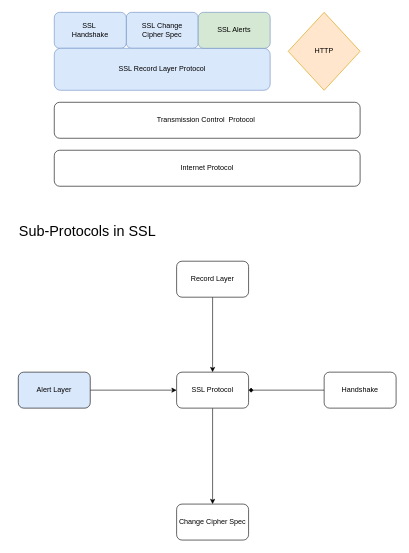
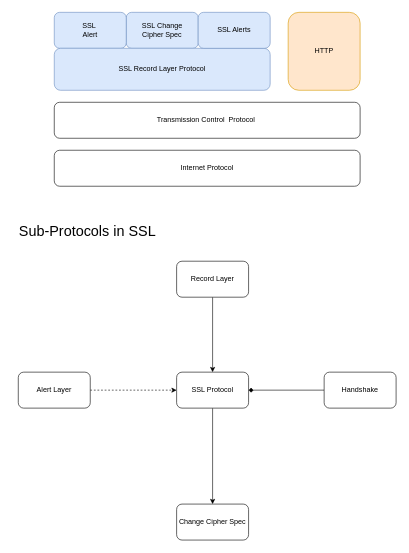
  <mxCell id="0" />
  <mxCell id="1" parent="0" />
  <mxCell id="2" value="SSL Change&lt;div&gt;Cipher Spec&lt;/div&gt;" style="rounded=1;whiteSpace=wrap;html=1;fillColor=#dae8fc;strokeColor=#6c8ebf;" parent="1" vertex="1"><mxGeometry x="210" y="20" width="120" height="60" as="geometry" /></mxCell>
- <mxCell id="3" value="SSL&amp;nbsp;&lt;div&gt;Handshake&lt;/div&gt;" style="rounded=1;whiteSpace=wrap;html=1;fillColor=#dae8fc;strokeColor=#6c8ebf;" parent="1" vertex="1"><mxGeometry x="90" y="20" width="120" height="60" as="geometry" /></mxCell>
+ <mxCell id="3" value="SSL&amp;nbsp;&lt;div&gt;Alert&lt;/div&gt;" style="rounded=1;whiteSpace=wrap;html=1;fillColor=#dae8fc;strokeColor=#6c8ebf;" parent="1" vertex="1"><mxGeometry x="90" y="20" width="120" height="60" as="geometry" /></mxCell>
  <mxCell id="4" value="SSL Record Layer Protocol" style="rounded=1;whiteSpace=wrap;html=1;fillColor=#dae8fc;strokeColor=#6c8ebf;" parent="1" vertex="1"><mxGeometry x="90" y="80" width="360" height="70" as="geometry" /></mxCell>
- <mxCell id="5" value="SSL Alerts" style="rounded=1;whiteSpace=wrap;html=1;fillColor=#d5e8d4;strokeColor=#6c8ebf;" parent="1" vertex="1"><mxGeometry x="330" y="20" width="120" height="60" as="geometry" /></mxCell>
- <mxCell id="6" value="HTTP" style="rhombus;whiteSpace=wrap;html=1;fillColor=#ffe6cc;strokeColor=#d79b00;" parent="1" vertex="1"><mxGeometry x="480" y="20" width="120" height="130" as="geometry" /></mxCell>
+ <mxCell id="5" value="SSL Alerts" style="rounded=1;whiteSpace=wrap;html=1;fillColor=#dae8fc;strokeColor=#6c8ebf;" parent="1" vertex="1"><mxGeometry x="330" y="20" width="120" height="60" as="geometry" /></mxCell>
+ <mxCell id="6" value="HTTP" style="rounded=1;whiteSpace=wrap;html=1;fillColor=#ffe6cc;strokeColor=#d79b00;" parent="1" vertex="1"><mxGeometry x="480" y="20" width="120" height="130" as="geometry" /></mxCell>
  <mxCell id="7" value="Transmission Control&amp;nbsp; Protocol&amp;nbsp;" style="rounded=1;whiteSpace=wrap;html=1;" parent="1" vertex="1"><mxGeometry x="90" y="170" width="510" height="60" as="geometry" /></mxCell>
  <mxCell id="8" value="Internet Protocol" style="rounded=1;whiteSpace=wrap;html=1;" parent="1" vertex="1"><mxGeometry x="90" y="250" width="510" height="60" as="geometry" /></mxCell>
  <mxCell id="9" value="&lt;font style=&quot;font-size: 24px;&quot;&gt;Sub-Protocols in SSL&lt;/font&gt;" style="text;html=1;align=center;verticalAlign=middle;resizable=0;points=[];autosize=1;strokeColor=none;fillColor=none;" parent="1" vertex="1"><mxGeometry x="20" y="365" width="250" height="40" as="geometry" /></mxCell>
  <mxCell id="10" style="edgeStyle=orthogonalEdgeStyle;rounded=0;orthogonalLoop=1;jettySize=auto;html=1;exitX=0.5;exitY=1;exitDx=0;exitDy=0;entryX=0.5;entryY=0;entryDx=0;entryDy=0;" parent="1" source="11" target="13" edge="1"><mxGeometry relative="1" as="geometry" /></mxCell>
  <mxCell id="11" value="Record Layer" style="rounded=1;whiteSpace=wrap;html=1;" parent="1" vertex="1"><mxGeometry x="294" y="435" width="120" height="60" as="geometry" /></mxCell>
  <mxCell id="12" style="edgeStyle=orthogonalEdgeStyle;rounded=0;orthogonalLoop=1;jettySize=auto;html=1;entryX=0.5;entryY=0;entryDx=0;entryDy=0;" parent="1" source="13" target="16" edge="1"><mxGeometry relative="1" as="geometry" /></mxCell>
  <mxCell id="13" value="SSL Protocol" style="rounded=1;whiteSpace=wrap;html=1;" parent="1" vertex="1"><mxGeometry x="294" y="620" width="120" height="60" as="geometry" /></mxCell>
  <mxCell id="14" style="edgeStyle=orthogonalEdgeStyle;rounded=0;orthogonalLoop=1;jettySize=auto;html=1;endArrow=diamond;" parent="1" source="15" target="13" edge="1"><mxGeometry relative="1" as="geometry" /></mxCell>
  <mxCell id="15" value="Handshake" style="rounded=1;whiteSpace=wrap;html=1;" parent="1" vertex="1"><mxGeometry x="540" y="620" width="120" height="60" as="geometry" /></mxCell>
  <mxCell id="16" value="Change Cipher Spec" style="rounded=1;whiteSpace=wrap;html=1;" parent="1" vertex="1"><mxGeometry x="294" y="840" width="120" height="60" as="geometry" /></mxCell>
- <mxCell id="17" style="edgeStyle=orthogonalEdgeStyle;rounded=0;orthogonalLoop=1;jettySize=auto;html=1;exitX=1;exitY=0.5;exitDx=0;exitDy=0;entryX=0;entryY=0.5;entryDx=0;entryDy=0;" parent="1" source="18" target="13" edge="1"><mxGeometry relative="1" as="geometry" /></mxCell>
- <mxCell id="18" value="Alert Layer" style="rounded=1;whiteSpace=wrap;html=1;fillColor=#dae8fc;" parent="1" vertex="1"><mxGeometry x="30" y="620" width="120" height="60" as="geometry" /></mxCell>
+ <mxCell id="17" style="edgeStyle=orthogonalEdgeStyle;rounded=0;orthogonalLoop=1;jettySize=auto;html=1;exitX=1;exitY=0.5;exitDx=0;exitDy=0;entryX=0;entryY=0.5;entryDx=0;entryDy=0;dashed=1;" parent="1" source="18" target="13" edge="1"><mxGeometry relative="1" as="geometry" /></mxCell>
+ <mxCell id="18" value="Alert Layer" style="rounded=1;whiteSpace=wrap;html=1;" parent="1" vertex="1"><mxGeometry x="30" y="620" width="120" height="60" as="geometry" /></mxCell>
